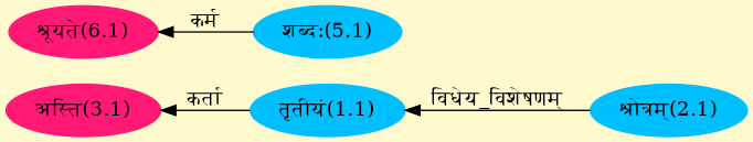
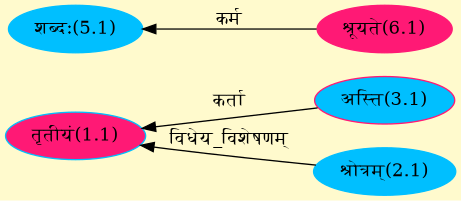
  digraph {
    bgcolor=lemonchiffon1
    compound=true
    rankdir=LR
    node [color="#00BFFF" style=filled]
    edge [dir=back]
-   n1 [label="तृतीयं(1.1)"]
-   n2 [color="#FF1975" label="अस्ति(3.1)"]
+   n1 [label="तृतीयं(1.1)" fillcolor="#FF1975"]
+   n2 [color="#FF1975" label="अस्ति(3.1)" fillcolor="#00BFFF"]
    n3 [label="श्रोत्रम्(2.1)"]
    n4 [color="#FF1975" label="श्रूयते(6.1)"]
    n5 [label="शब्दः(5.1)"]
-   n2 -> n1 [label="कर्ता"]
+   n1 -> n2 [label="कर्ता"]
    n1 -> n3 [label="विधेय_विशेषणम्"]
-   n4 -> n5 [label="कर्म"]
+   n5 -> n4 [label="कर्म"]
  }
